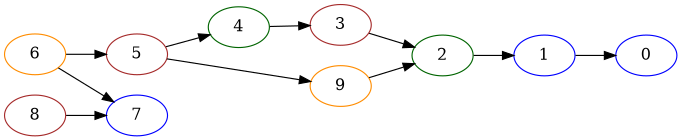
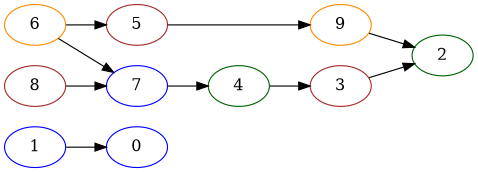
  digraph {
    rankdir=LR
    node [color=blue]
    1
    0
    2 [color=darkgreen]
    3 [color=brown]
    4 [color=darkgreen]
    5 [color=brown]
    9 [color=darkorange]
    6 [color=darkorange]
    7
    8 [color=brown]
    1 -> 0
-   2 -> 1
    3 -> 2
    4 -> 3
-   5 -> 4
+   7 -> 4
    5 -> 9
    9 -> 2
    6 -> 5
    6 -> 7
    8 -> 7
  }
